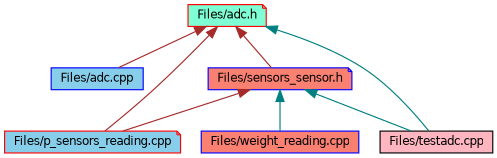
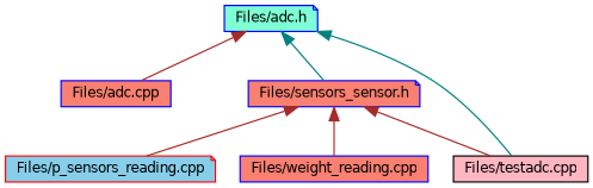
  digraph {
    node [color=blue fillcolor=skyblue fontname=Helvetica fontsize=10 shape=note style=filled]
    edge [color=brown dir=back fontname=Helvetica fontsize=10 labelfontname=Helvetica labelfontsize=10 style=solid]
-   n1 [color=red fillcolor=aquamarine fontcolor=black height=0.2 label="Files/adc.h" width=0.4]
-   n2 [height=0.2 label="Files/adc.cpp" shape=box width=0.4]
+   n1 [fillcolor=aquamarine fontcolor=black height=0.2 label="Files/adc.h" width=0.4]
+   n2 [fillcolor=salmon height=0.2 label="Files/adc.cpp" shape=box width=0.4]
    n3 [color=red height=0.2 label="Files/p_sensors_reading.cpp" width=0.4]
    n4 [color=black fillcolor=lightpink height=0.2 label="Files/testadc.cpp" shape=box width=0.4]
    n5 [fillcolor=salmon height=0.2 label="Files/sensors_sensor.h" width=0.4]
    n6 [fillcolor=salmon height=0.2 label="Files/weight_reading.cpp" shape=box width=0.4]
    n1 -> n2
-   n1 -> n3
    n1 -> n4 [color=teal]
-   n1 -> n5
+   n1 -> n5 [color=teal]
    n5 -> n3
-   n5 -> n4 [color=teal]
-   n5 -> n6 [color=teal]
+   n5 -> n4
+   n5 -> n6
  }
